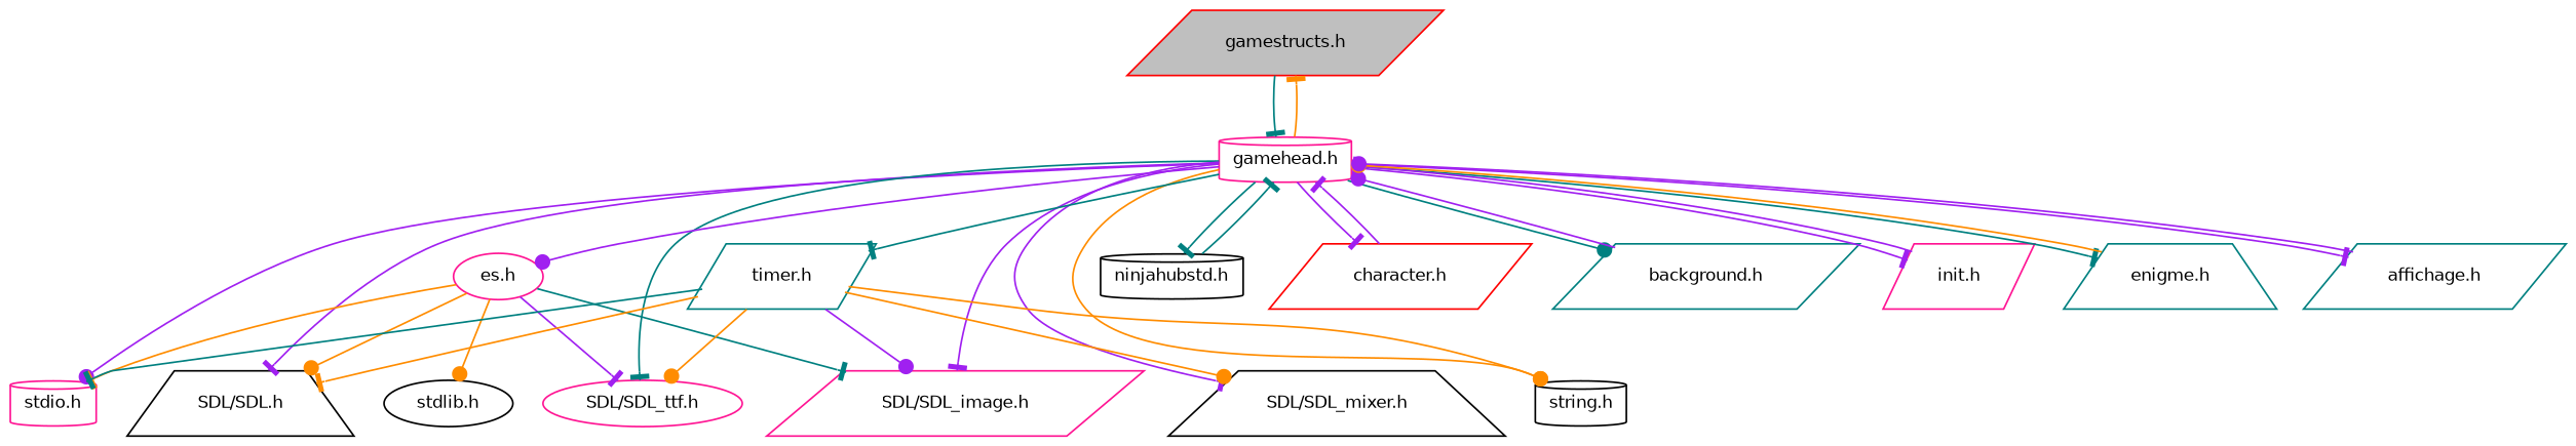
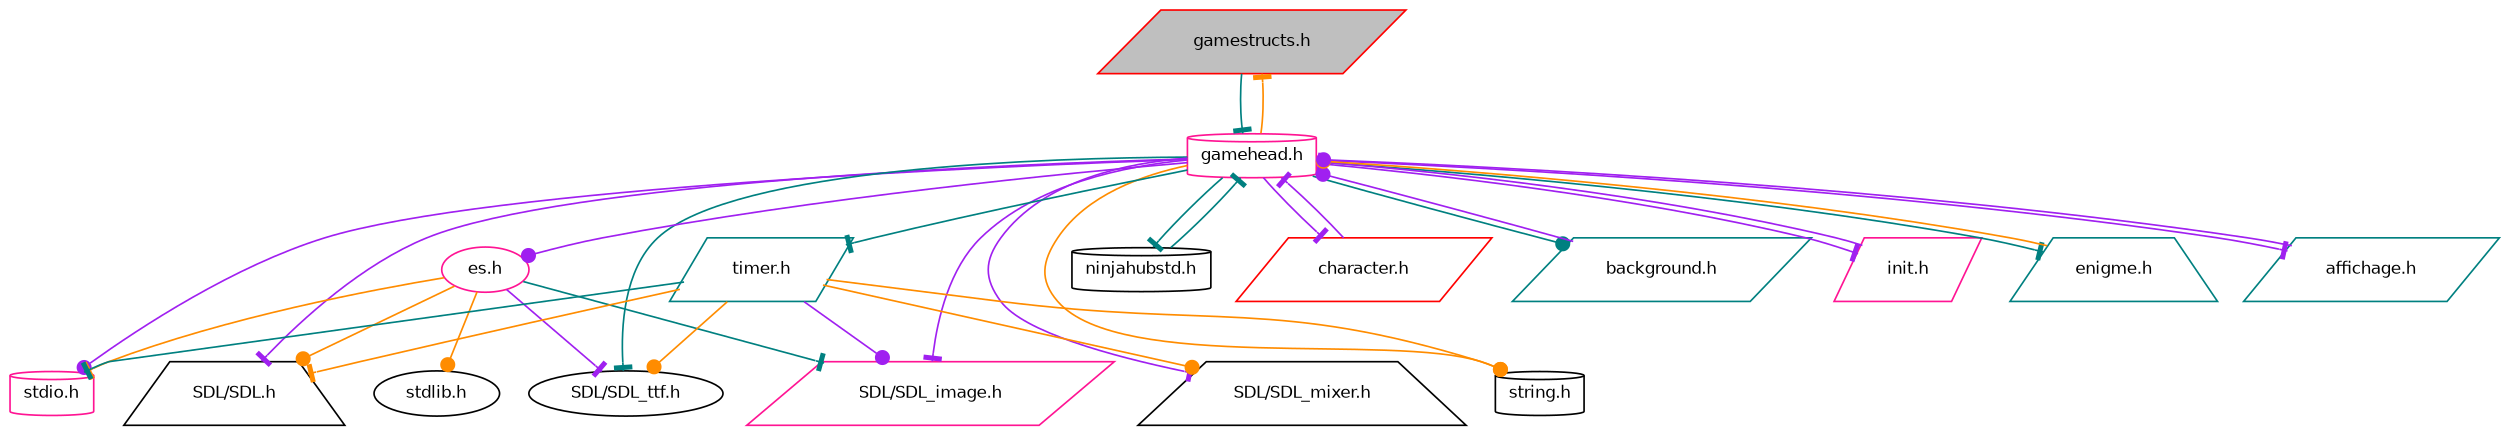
  digraph {
    node [color=deeppink fillcolor=white fontname=Helvetica fontsize=10 shape=parallelogram style=filled]
    edge [arrowhead=tee color=purple fontname=Helvetica fontsize=10 labelfontname=Helvetica labelfontsize=10 style=solid]
    n1 [color=red fillcolor=grey75 fontcolor=black height=0.2 label="gamestructs.h" width=0.4]
    n2 [height=0.2 label="gamehead.h" shape=cylinder width=0.4]
    n3 [color=black height=0.2 label="SDL/SDL.h" shape=trapezium width=0.4]
    n4 [height=0.2 label="stdio.h" shape=cylinder width=0.4]
-   n5 [height=0.2 label="SDL/SDL_ttf.h" shape=ellipse width=0.4]
+   n5 [color=black height=0.2 label="SDL/SDL_ttf.h" shape=ellipse width=0.4]
    n6 [color=black height=0.2 label="SDL/SDL_mixer.h" shape=trapezium width=0.4]
    n7 [height=0.2 label="SDL/SDL_image.h" width=0.4]
    n8 [color=black height=0.2 label="string.h" shape=cylinder width=0.4]
    n9 [color=black height=0.2 label="ninjahubstd.h" shape=cylinder width=0.4]
    n10 [height=0.2 label="es.h" shape=ellipse width=0.4]
    n11 [color=teal height=0.2 label="timer.h" width=0.4]
    n12 [color=red height=0.2 label="character.h" width=0.4]
    n13 [color=teal height=0.2 label="background.h" width=0.4]
    n14 [height=0.2 label="init.h" width=0.4]
    n15 [color=teal height=0.2 label="enigme.h" shape=trapezium width=0.4]
    n16 [color=teal height=0.2 label="affichage.h" width=0.4]
    n17 [color=black height=0.2 label="stdlib.h" shape=ellipse width=0.4]
    n1 -> n2 [color=teal]
    n2 -> n1 [color=darkorange]
    n2 -> n3
    n2 -> n4 [arrowhead=dot]
    n2 -> n5 [color=teal]
    n2 -> n6
    n2 -> n7
    n2 -> n8 [arrowhead=dot color=darkorange]
    n2 -> n9 [color=teal]
    n2 -> n10 [arrowhead=dot]
    n2 -> n11 [color=teal]
    n2 -> n12
    n2 -> n13 [arrowhead=dot color=teal]
    n2 -> n14
    n2 -> n15 [color=teal]
    n2 -> n16
    n9 -> n2 [color=teal]
    n10 -> n3 [arrowhead=dot color=darkorange]
    n10 -> n4 [color=darkorange]
    n10 -> n5
    n10 -> n7 [color=teal]
    n10 -> n17 [arrowhead=dot color=darkorange]
    n11 -> n3 [color=darkorange]
    n11 -> n4 [color=teal]
    n11 -> n5 [arrowhead=dot color=darkorange]
    n11 -> n6 [arrowhead=dot color=darkorange]
    n11 -> n7 [arrowhead=dot]
    n11 -> n8 [arrowhead=dot color=darkorange]
    n12 -> n2
    n13 -> n2 [arrowhead=dot]
    n14 -> n2
    n15 -> n2 [arrowhead=dot color=darkorange]
    n16 -> n2 [arrowhead=dot]
  }
